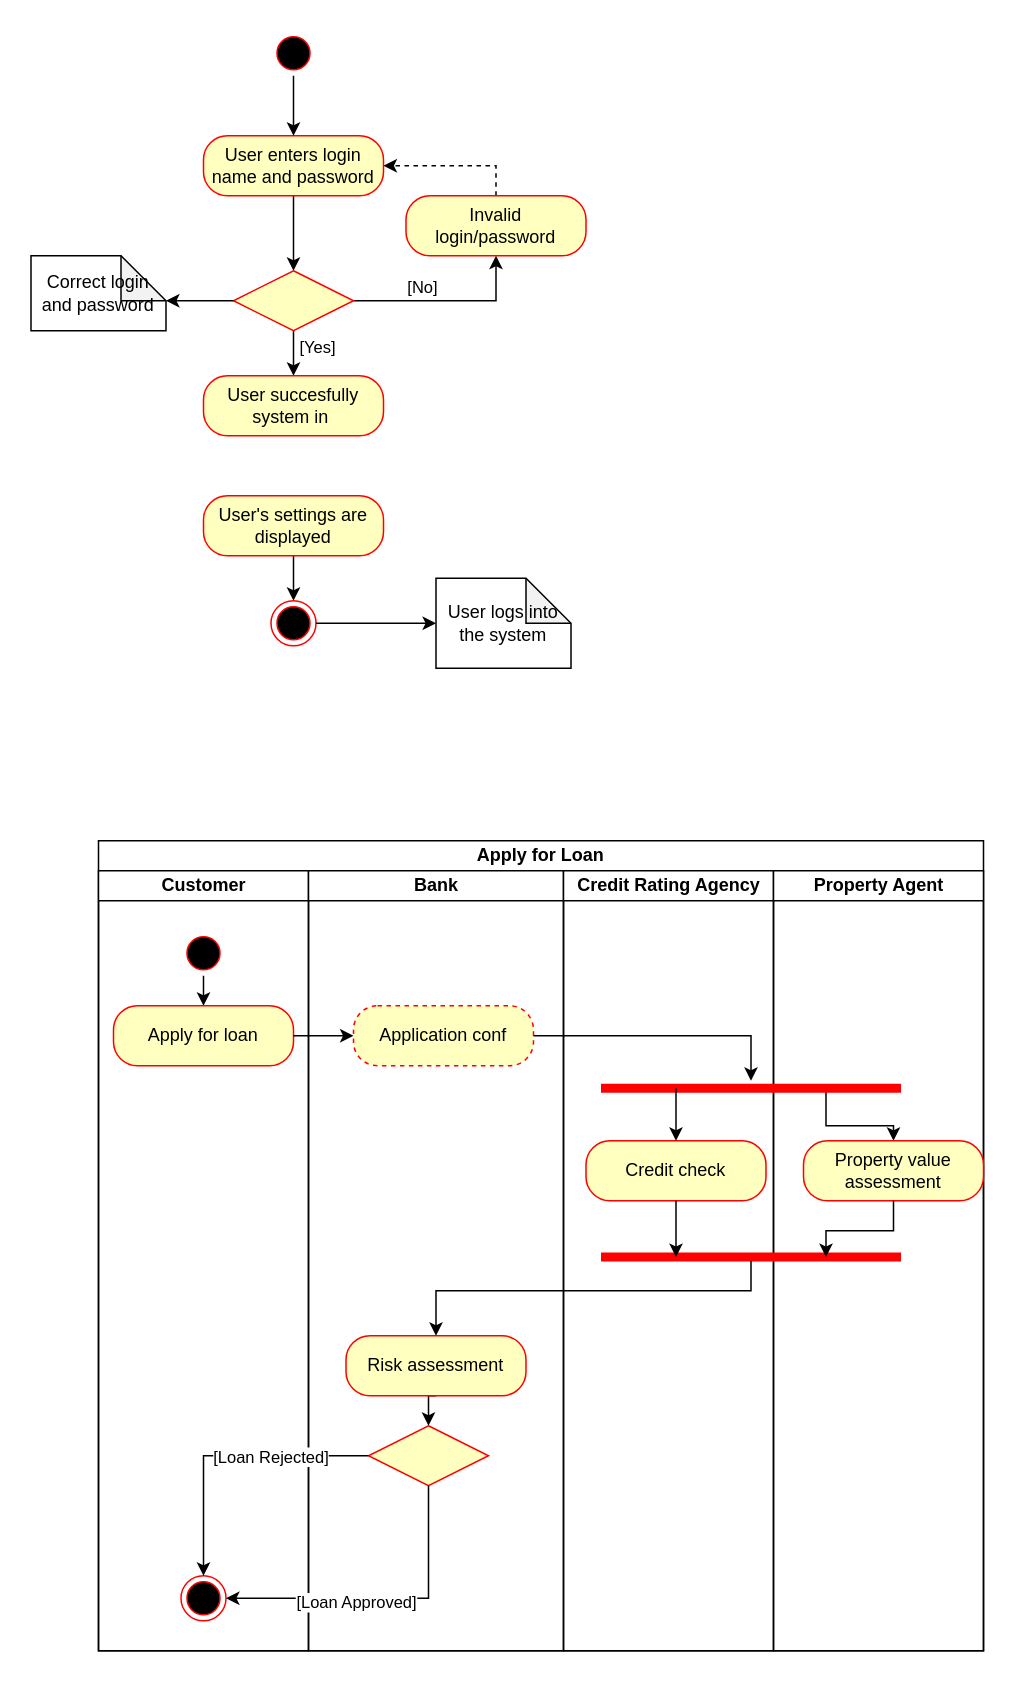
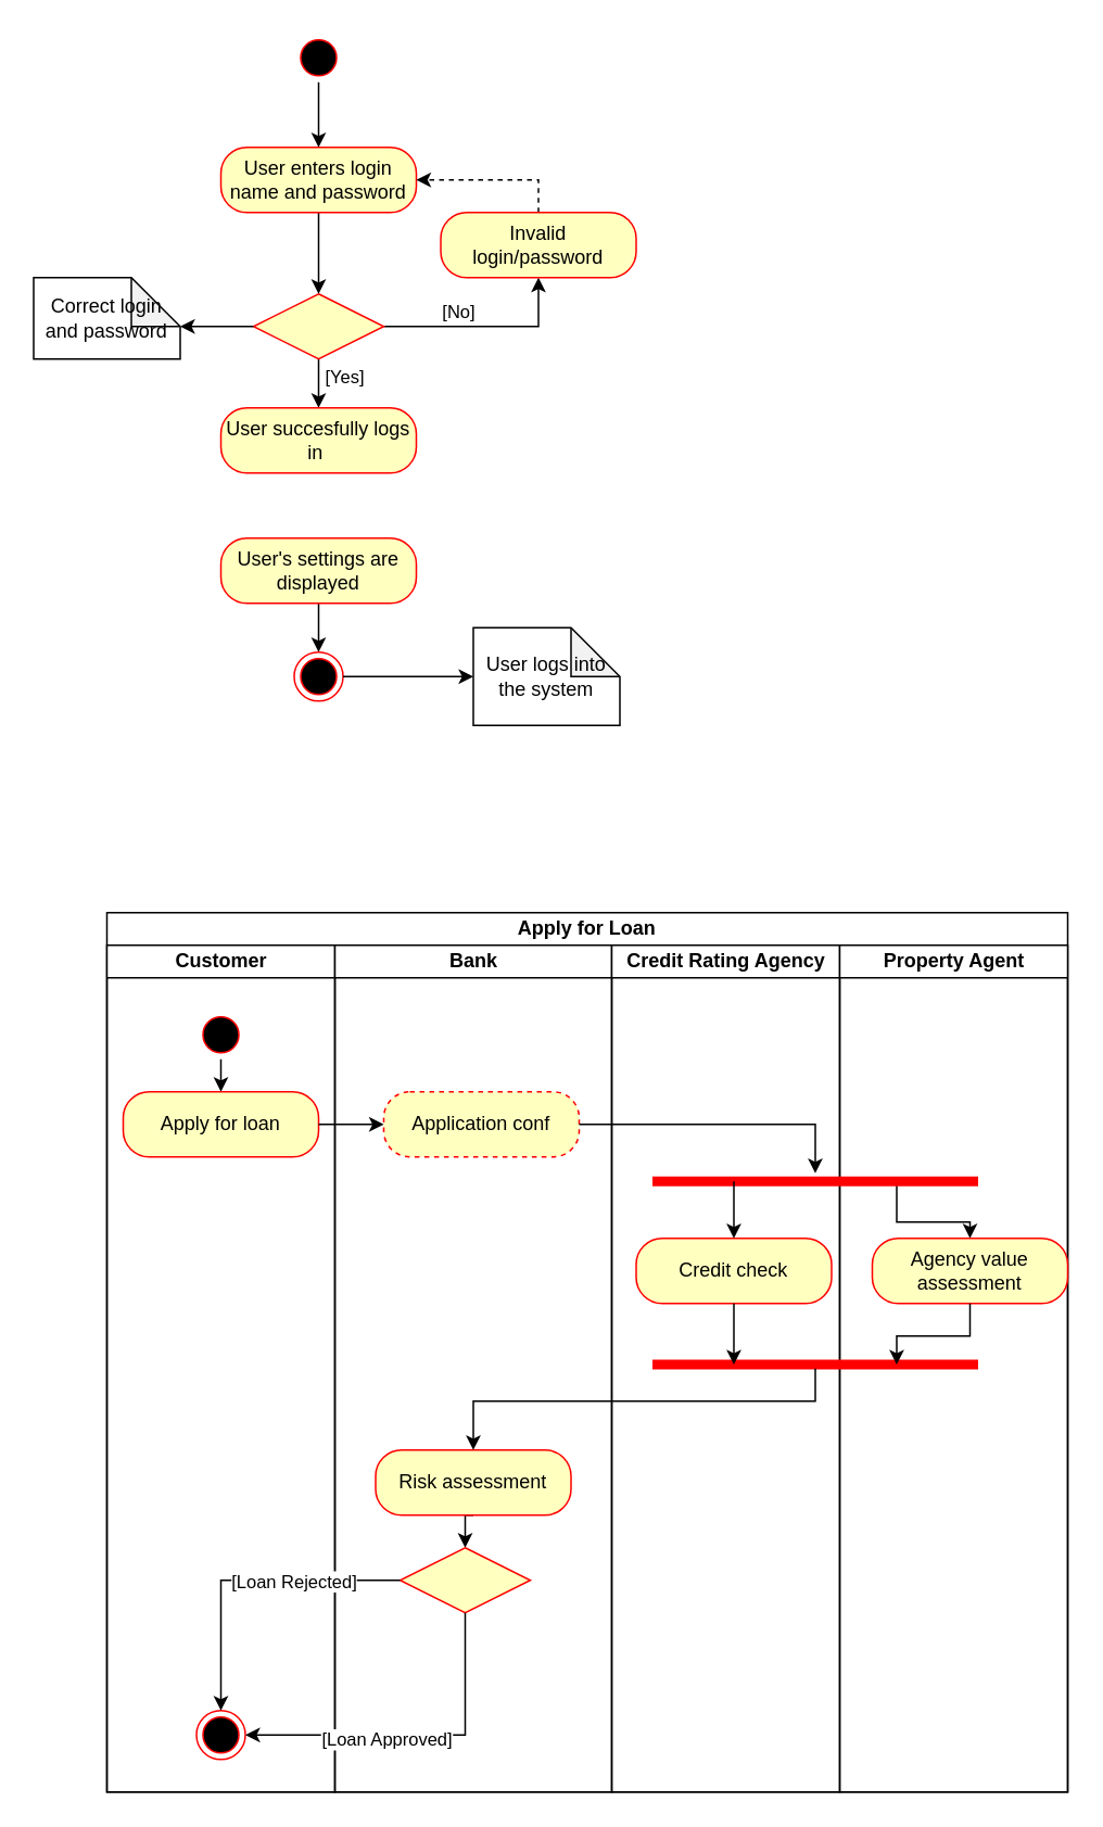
  <mxCell id="0" />
  <mxCell id="1" parent="0" />
  <mxCell id="2" style="edgeStyle=orthogonalEdgeStyle;rounded=0;orthogonalLoop=1;jettySize=auto;html=1;exitX=0.5;exitY=1;exitDx=0;exitDy=0;entryX=0.5;entryY=0;entryDx=0;entryDy=0;" edge="1" parent="1" source="3" target="8"><mxGeometry relative="1" as="geometry" /></mxCell>
  <mxCell id="3" value="User enters login name and password" style="rounded=1;whiteSpace=wrap;html=1;arcSize=40;fontColor=#000000;fillColor=#ffffc0;strokeColor=#ff0000;" vertex="1" parent="1"><mxGeometry x="135" y="90" width="120" height="40" as="geometry" /></mxCell>
  <mxCell id="4" style="edgeStyle=orthogonalEdgeStyle;rounded=0;orthogonalLoop=1;jettySize=auto;html=1;exitX=1;exitY=0.5;exitDx=0;exitDy=0;entryX=0.5;entryY=1;entryDx=0;entryDy=0;" edge="1" parent="1" source="8" target="10"><mxGeometry relative="1" as="geometry" /></mxCell>
  <mxCell id="5" value="[No]" style="edgeLabel;html=1;align=center;verticalAlign=middle;resizable=0;points=[];" vertex="1" connectable="0" parent="4"><mxGeometry x="-0.399" y="3" relative="1" as="geometry"><mxPoint x="7" y="-7" as="offset" /></mxGeometry></mxCell>
  <mxCell id="6" style="edgeStyle=orthogonalEdgeStyle;rounded=0;orthogonalLoop=1;jettySize=auto;html=1;exitX=0.5;exitY=1;exitDx=0;exitDy=0;entryX=0.5;entryY=0;entryDx=0;entryDy=0;" edge="1" parent="1" source="8" target="11"><mxGeometry relative="1" as="geometry" /></mxCell>
  <mxCell id="7" value="[Yes]" style="edgeLabel;html=1;align=center;verticalAlign=middle;resizable=0;points=[];" vertex="1" connectable="0" parent="6"><mxGeometry x="-0.314" y="2" relative="1" as="geometry"><mxPoint x="13" as="offset" /></mxGeometry></mxCell>
  <mxCell id="8" value="" style="rhombus;whiteSpace=wrap;html=1;fontColor=#000000;fillColor=#ffffc0;strokeColor=#ff0000;" vertex="1" parent="1"><mxGeometry x="155" y="180" width="80" height="40" as="geometry" /></mxCell>
  <mxCell id="9" style="edgeStyle=orthogonalEdgeStyle;rounded=0;orthogonalLoop=1;jettySize=auto;html=1;exitX=0.5;exitY=0;exitDx=0;exitDy=0;entryX=1;entryY=0.5;entryDx=0;entryDy=0;dashed=1;" edge="1" parent="1" source="10" target="3"><mxGeometry relative="1" as="geometry" /></mxCell>
  <mxCell id="10" value="Invalid login/password" style="rounded=1;whiteSpace=wrap;html=1;arcSize=40;fontColor=#000000;fillColor=#ffffc0;strokeColor=#ff0000;" vertex="1" parent="1"><mxGeometry x="270" y="130" width="120" height="40" as="geometry" /></mxCell>
- <mxCell id="11" value="User succesfully system in&amp;nbsp;" style="rounded=1;whiteSpace=wrap;html=1;arcSize=40;fontColor=#000000;fillColor=#ffffc0;strokeColor=#ff0000;" vertex="1" parent="1"><mxGeometry x="135" y="250" width="120" height="40" as="geometry" /></mxCell>
+ <mxCell id="11" value="User succesfully logs in&amp;nbsp;" style="rounded=1;whiteSpace=wrap;html=1;arcSize=40;fontColor=#000000;fillColor=#ffffc0;strokeColor=#ff0000;" vertex="1" parent="1"><mxGeometry x="135" y="250" width="120" height="40" as="geometry" /></mxCell>
  <mxCell id="12" style="edgeStyle=orthogonalEdgeStyle;rounded=0;orthogonalLoop=1;jettySize=auto;html=1;exitX=0.5;exitY=1;exitDx=0;exitDy=0;entryX=0.5;entryY=0;entryDx=0;entryDy=0;" edge="1" parent="1" source="13" target="16"><mxGeometry relative="1" as="geometry" /></mxCell>
  <mxCell id="13" value="User's settings are displayed" style="rounded=1;whiteSpace=wrap;html=1;arcSize=40;fontColor=#000000;fillColor=#ffffc0;strokeColor=#ff0000;" vertex="1" parent="1"><mxGeometry x="135" y="330" width="120" height="40" as="geometry" /></mxCell>
  <mxCell id="14" style="edgeStyle=orthogonalEdgeStyle;rounded=0;orthogonalLoop=1;jettySize=auto;html=1;exitX=0.5;exitY=1;exitDx=0;exitDy=0;entryX=0.5;entryY=0;entryDx=0;entryDy=0;" edge="1" parent="1" source="15" target="3"><mxGeometry relative="1" as="geometry" /></mxCell>
  <mxCell id="15" value="" style="ellipse;html=1;shape=startState;fillColor=#000000;strokeColor=#ff0000;" vertex="1" parent="1"><mxGeometry x="180" width="30" height="30" as="geometry" y="20" /></mxCell>
  <mxCell id="16" value="" style="ellipse;html=1;shape=endState;fillColor=#000000;strokeColor=#ff0000;" vertex="1" parent="1"><mxGeometry x="180" y="400" width="30" height="30" as="geometry" /></mxCell>
  <mxCell id="17" value="Correct login and password" style="shape=note;whiteSpace=wrap;html=1;backgroundOutline=1;darkOpacity=0.05;" vertex="1" parent="1"><mxGeometry x="20" y="170" width="90" height="50" as="geometry" /></mxCell>
  <mxCell id="18" style="edgeStyle=orthogonalEdgeStyle;rounded=0;orthogonalLoop=1;jettySize=auto;html=1;exitX=0;exitY=0.5;exitDx=0;exitDy=0;entryX=0;entryY=0;entryDx=90;entryDy=30;entryPerimeter=0;" edge="1" parent="1" source="8" target="17"><mxGeometry relative="1" as="geometry" /></mxCell>
  <mxCell id="19" value="User logs into the system" style="shape=note;whiteSpace=wrap;html=1;backgroundOutline=1;darkOpacity=0.05;" vertex="1" parent="1"><mxGeometry x="290" y="385" width="90" height="60" as="geometry" /></mxCell>
  <mxCell id="20" style="edgeStyle=orthogonalEdgeStyle;rounded=0;orthogonalLoop=1;jettySize=auto;html=1;entryX=0;entryY=0.5;entryDx=0;entryDy=0;entryPerimeter=0;" edge="1" parent="1" source="16" target="19"><mxGeometry relative="1" as="geometry" /></mxCell>
  <mxCell id="21" value="Apply for Loan" style="swimlane;html=1;childLayout=stackLayout;resizeParent=1;resizeParentMax=0;startSize=20;whiteSpace=wrap;" vertex="1" parent="1"><mxGeometry x="65" y="560" width="590" height="540" as="geometry"><mxRectangle x="245" y="550" width="70" height="30" as="alternateBounds" /></mxGeometry></mxCell>
  <mxCell id="22" value="Customer" style="swimlane;html=1;startSize=20;" vertex="1" parent="21"><mxGeometry y="20" width="140" height="520" as="geometry"><mxRectangle y="20" width="40" height="460" as="alternateBounds" /></mxGeometry></mxCell>
  <mxCell id="23" style="edgeStyle=orthogonalEdgeStyle;rounded=0;orthogonalLoop=1;jettySize=auto;html=1;exitX=0.5;exitY=1;exitDx=0;exitDy=0;entryX=0.5;entryY=0;entryDx=0;entryDy=0;" edge="1" parent="22" source="24" target="25"><mxGeometry relative="1" as="geometry" /></mxCell>
  <mxCell id="24" value="" style="ellipse;html=1;shape=startState;fillColor=#000000;strokeColor=#ff0000;" vertex="1" parent="22"><mxGeometry x="55" y="40" width="30" height="30" as="geometry" /></mxCell>
  <mxCell id="25" value="Apply for loan" style="rounded=1;whiteSpace=wrap;html=1;arcSize=40;fontColor=#000000;fillColor=#ffffc0;strokeColor=#ff0000;" vertex="1" parent="22"><mxGeometry x="10" y="90" width="120" height="40" as="geometry" /></mxCell>
  <mxCell id="26" value="" style="ellipse;html=1;shape=endState;fillColor=#000000;strokeColor=#ff0000;" vertex="1" parent="22"><mxGeometry x="55" y="470" width="30" height="30" as="geometry" /></mxCell>
  <mxCell id="27" value="Bank" style="swimlane;html=1;startSize=20;" vertex="1" parent="21"><mxGeometry x="140" y="20" width="170" height="520" as="geometry" /></mxCell>
  <mxCell id="28" value="Application conf" style="rounded=1;whiteSpace=wrap;html=1;arcSize=40;fontColor=#000000;fillColor=#ffffc0;strokeColor=#ff0000;dashed=1;" vertex="1" parent="27"><mxGeometry x="30" y="90" width="120" height="40" as="geometry" /></mxCell>
  <mxCell id="29" style="edgeStyle=orthogonalEdgeStyle;rounded=0;orthogonalLoop=1;jettySize=auto;html=1;exitX=0.5;exitY=1;exitDx=0;exitDy=0;entryX=0.5;entryY=0;entryDx=0;entryDy=0;" edge="1" parent="27" source="30" target="31"><mxGeometry relative="1" as="geometry" /></mxCell>
  <mxCell id="30" value="Risk assessment" style="rounded=1;whiteSpace=wrap;html=1;arcSize=40;fontColor=#000000;fillColor=#ffffc0;strokeColor=#ff0000;" vertex="1" parent="27"><mxGeometry x="25" y="310" width="120" height="40" as="geometry" /></mxCell>
  <mxCell id="31" value="" style="rhombus;whiteSpace=wrap;html=1;fontColor=#000000;fillColor=#ffffc0;strokeColor=#ff0000;" vertex="1" parent="27"><mxGeometry x="40" y="370" width="80" height="40" as="geometry" /></mxCell>
  <mxCell id="32" value="Credit Rating Agency" style="swimlane;html=1;startSize=20;" vertex="1" parent="21"><mxGeometry x="310" y="20" width="140" height="520" as="geometry" /></mxCell>
  <mxCell id="33" value="Credit check" style="rounded=1;whiteSpace=wrap;html=1;arcSize=40;fontColor=#000000;fillColor=#ffffc0;strokeColor=#ff0000;" vertex="1" parent="32"><mxGeometry x="15" y="180" width="120" height="40" as="geometry" /></mxCell>
  <mxCell id="34" value="Property Agent" style="swimlane;html=1;startSize=20;" vertex="1" parent="21"><mxGeometry x="450" y="20" width="140" height="520" as="geometry" /></mxCell>
  <mxCell id="35" style="edgeStyle=orthogonalEdgeStyle;rounded=0;orthogonalLoop=1;jettySize=auto;html=1;exitX=0.75;exitY=0.5;exitDx=0;exitDy=0;exitPerimeter=0;" edge="1" parent="34" source="36" target="37"><mxGeometry relative="1" as="geometry" /></mxCell>
  <mxCell id="36" value="" style="shape=line;html=1;strokeWidth=6;strokeColor=#ff0000;" vertex="1" parent="34"><mxGeometry x="-115" y="140" width="200" height="10" as="geometry" /></mxCell>
- <mxCell id="37" value="Property value assessment" style="rounded=1;whiteSpace=wrap;html=1;arcSize=40;fontColor=#000000;fillColor=#ffffc0;strokeColor=#ff0000;" vertex="1" parent="34"><mxGeometry x="20" y="180" width="120" height="40" as="geometry" /></mxCell>
+ <mxCell id="37" value="Agency value assessment" style="rounded=1;whiteSpace=wrap;html=1;arcSize=40;fontColor=#000000;fillColor=#ffffc0;strokeColor=#ff0000;" vertex="1" parent="34"><mxGeometry x="20" y="180" width="120" height="40" as="geometry" /></mxCell>
  <mxCell id="38" value="" style="shape=line;html=1;strokeWidth=6;strokeColor=#ff0000;" vertex="1" parent="34"><mxGeometry x="-115" y="255" width="200" height="5" as="geometry" /></mxCell>
  <mxCell id="39" style="edgeStyle=orthogonalEdgeStyle;rounded=0;orthogonalLoop=1;jettySize=auto;html=1;exitX=0.5;exitY=1;exitDx=0;exitDy=0;entryX=0.75;entryY=0.5;entryDx=0;entryDy=0;entryPerimeter=0;" edge="1" parent="34" source="37" target="38"><mxGeometry relative="1" as="geometry" /></mxCell>
  <mxCell id="40" value="" style="edgeStyle=orthogonalEdgeStyle;rounded=0;orthogonalLoop=1;jettySize=auto;html=1;" edge="1" parent="21" source="25" target="28"><mxGeometry relative="1" as="geometry" /></mxCell>
  <mxCell id="41" style="edgeStyle=orthogonalEdgeStyle;rounded=0;orthogonalLoop=1;jettySize=auto;html=1;exitX=1;exitY=0.5;exitDx=0;exitDy=0;" edge="1" parent="21" source="28" target="36"><mxGeometry relative="1" as="geometry" /></mxCell>
  <mxCell id="42" style="edgeStyle=orthogonalEdgeStyle;rounded=0;orthogonalLoop=1;jettySize=auto;html=1;exitX=0.25;exitY=0.5;exitDx=0;exitDy=0;exitPerimeter=0;" edge="1" parent="21" source="36" target="33"><mxGeometry relative="1" as="geometry" /></mxCell>
  <mxCell id="43" style="edgeStyle=orthogonalEdgeStyle;rounded=0;orthogonalLoop=1;jettySize=auto;html=1;exitX=0.5;exitY=1;exitDx=0;exitDy=0;entryX=0.25;entryY=0.5;entryDx=0;entryDy=0;entryPerimeter=0;" edge="1" parent="21" source="33" target="38"><mxGeometry relative="1" as="geometry" /></mxCell>
  <mxCell id="44" style="edgeStyle=orthogonalEdgeStyle;rounded=0;orthogonalLoop=1;jettySize=auto;html=1;" edge="1" parent="21" source="38" target="30"><mxGeometry relative="1" as="geometry"><Array as="points"><mxPoint x="435" y="300" /><mxPoint x="225" y="300" /></Array></mxGeometry></mxCell>
  <mxCell id="45" style="edgeStyle=orthogonalEdgeStyle;rounded=0;orthogonalLoop=1;jettySize=auto;html=1;exitX=0;exitY=0.5;exitDx=0;exitDy=0;entryX=0.5;entryY=0;entryDx=0;entryDy=0;" edge="1" parent="21" source="31" target="26"><mxGeometry relative="1" as="geometry" /></mxCell>
  <mxCell id="46" value="[Loan Rejected]" style="edgeLabel;html=1;align=center;verticalAlign=middle;resizable=0;points=[];" vertex="1" connectable="0" parent="45"><mxGeometry x="-0.097" relative="1" as="geometry"><mxPoint x="20" as="offset" /></mxGeometry></mxCell>
  <mxCell id="47" style="edgeStyle=orthogonalEdgeStyle;rounded=0;orthogonalLoop=1;jettySize=auto;html=1;exitX=0.5;exitY=1;exitDx=0;exitDy=0;entryX=1;entryY=0.5;entryDx=0;entryDy=0;" edge="1" parent="21" source="31" target="26"><mxGeometry relative="1" as="geometry" /></mxCell>
  <mxCell id="48" value="[Loan Approved]" style="edgeLabel;html=1;align=center;verticalAlign=middle;resizable=0;points=[];" vertex="1" connectable="0" parent="47"><mxGeometry x="0.177" y="2" relative="1" as="geometry"><mxPoint as="offset" /></mxGeometry></mxCell>
